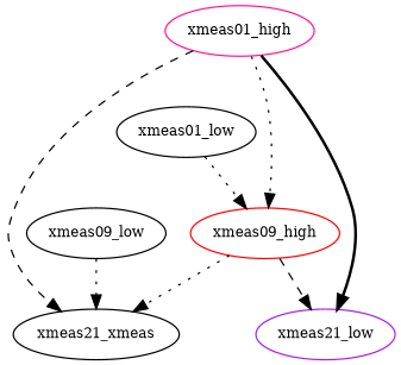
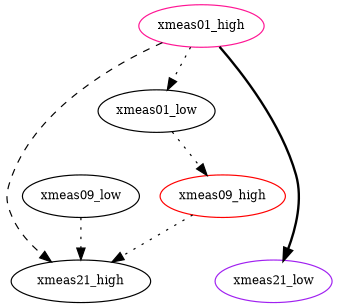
  digraph {
    node [color=black fontsize=10 shape=oval]
    edge [style=dotted]
    n1 [label=xmeas01_low width=0]
    n2 [color=red label=xmeas09_high width=0]
    n3 [label=xmeas09_low width=0]
-   n4 [label=xmeas21_xmeas width=0]
+   n4 [label=xmeas21_high width=0]
    n5 [color=purple label=xmeas21_low width=0]
    n6 [color=deeppink label=xmeas01_high width=0]
    n1 -> n2
    n2 -> n4
-   n2 -> n5 [style=dashed]
    n3 -> n4
-   n6 -> n2
+   n6 -> n1
    n6 -> n4 [style=dashed]
    n6 -> n5 [style=bold]
  }
